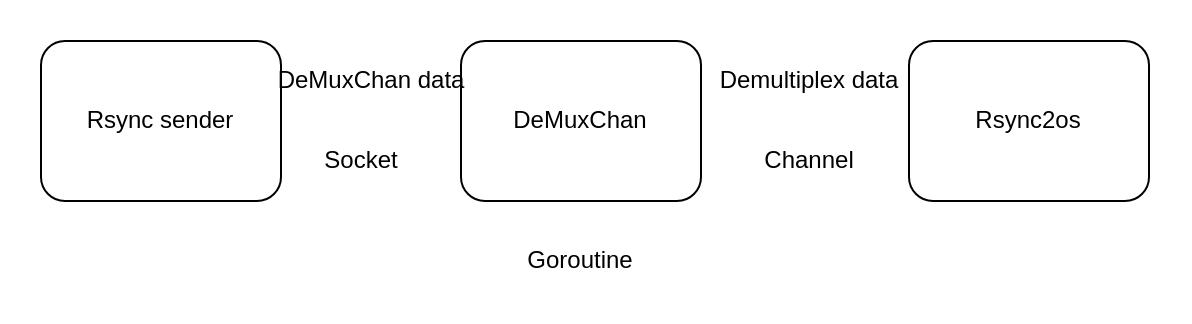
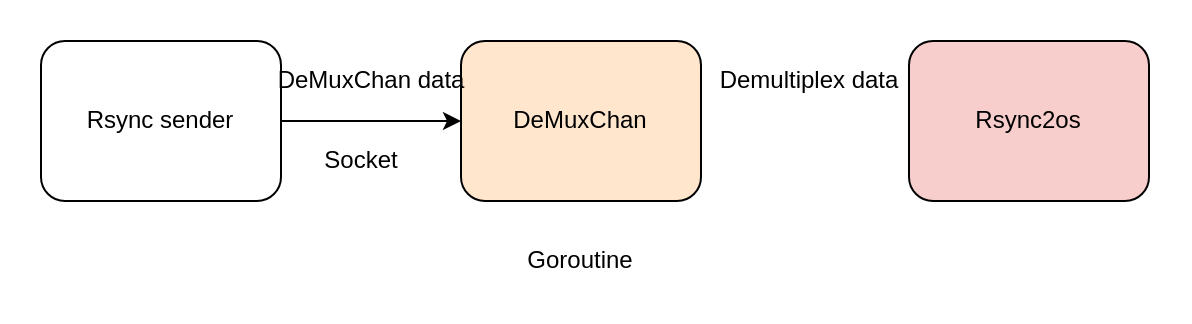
  <mxCell id="0" />
  <mxCell id="1" parent="0" />
+ <mxCell id="2" value="" style="edgeStyle=orthogonalEdgeStyle;rounded=0;orthogonalLoop=1;jettySize=auto;html=1;" edge="1" parent="1" source="3" target="5"><mxGeometry relative="1" as="geometry" /></mxCell>
  <mxCell id="3" value="Rsync sender" style="rounded=1;whiteSpace=wrap;html=1;fontSize=12;glass=0;strokeWidth=1;shadow=0;" parent="1" vertex="1"><mxGeometry x="20" y="20" width="120" height="80" as="geometry" /></mxCell>
- <mxCell id="4" value="Rsync2os" style="rounded=1;whiteSpace=wrap;html=1;fontSize=12;glass=0;strokeWidth=1;shadow=0;" vertex="1" parent="1"><mxGeometry x="454" y="20" width="120" height="80" as="geometry" /></mxCell>
- <mxCell id="5" value="DeMuxChan" style="rounded=1;whiteSpace=wrap;html=1;fontSize=12;glass=0;strokeWidth=1;shadow=0;" vertex="1" parent="1"><mxGeometry x="230" y="20" width="120" height="80" as="geometry" /></mxCell>
+ <mxCell id="4" value="Rsync2os" style="rounded=1;whiteSpace=wrap;html=1;fontSize=12;glass=0;strokeWidth=1;shadow=0;fillColor=#f8cecc;" vertex="1" parent="1"><mxGeometry x="454" y="20" width="120" height="80" as="geometry" /></mxCell>
+ <mxCell id="5" value="DeMuxChan" style="rounded=1;whiteSpace=wrap;html=1;fontSize=12;glass=0;strokeWidth=1;shadow=0;fillColor=#ffe6cc;" vertex="1" parent="1"><mxGeometry x="230" y="20" width="120" height="80" as="geometry" /></mxCell>
  <mxCell id="6" value="Goroutine" style="text;html=1;strokeColor=none;fillColor=none;align=center;verticalAlign=middle;whiteSpace=wrap;rounded=0;" vertex="1" parent="1"><mxGeometry x="260" y="120" width="60" height="20" as="geometry" /></mxCell>
  <mxCell id="7" value="Socket" style="text;html=1;align=center;verticalAlign=middle;resizable=0;points=[];autosize=1;" vertex="1" parent="1"><mxGeometry x="155" y="70" width="50" height="20" as="geometry" /></mxCell>
- <mxCell id="8" value="Channel" style="text;html=1;align=center;verticalAlign=middle;resizable=0;points=[];autosize=1;" vertex="1" parent="1"><mxGeometry x="374" y="70" width="60" height="20" as="geometry" /></mxCell>
  <mxCell id="9" value="DeMuxChan data" style="text;html=1;align=center;verticalAlign=middle;resizable=0;points=[];autosize=1;" vertex="1" parent="1"><mxGeometry x="140" y="30" width="90" height="20" as="geometry" /></mxCell>
  <mxCell id="10" value="Demultiplex data" style="text;html=1;align=center;verticalAlign=middle;resizable=0;points=[];autosize=1;" vertex="1" parent="1"><mxGeometry x="354" y="30" width="100" height="20" as="geometry" /></mxCell>
